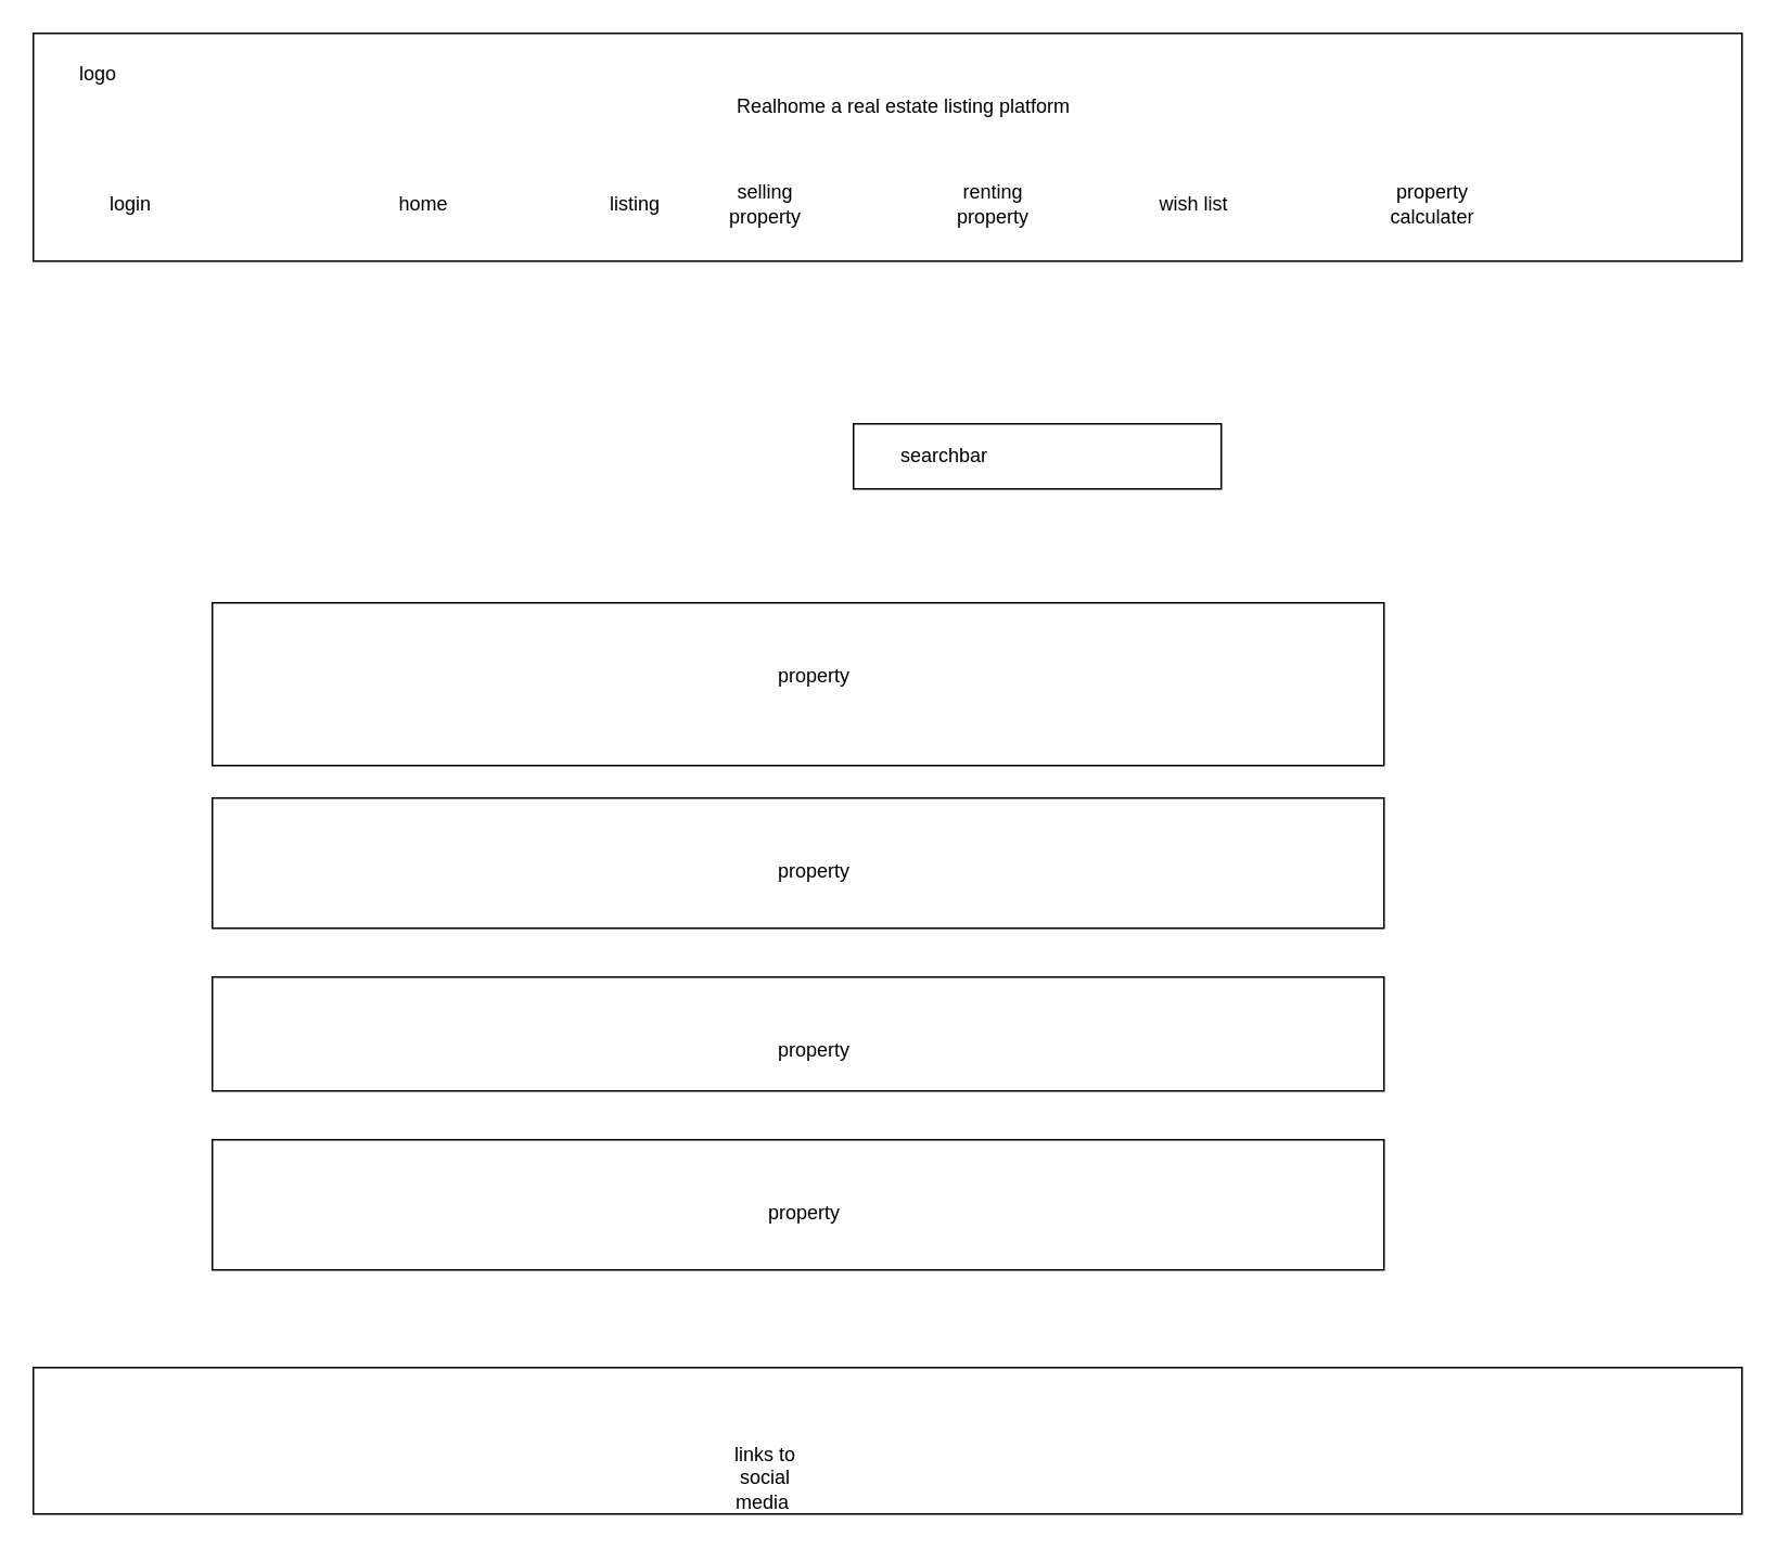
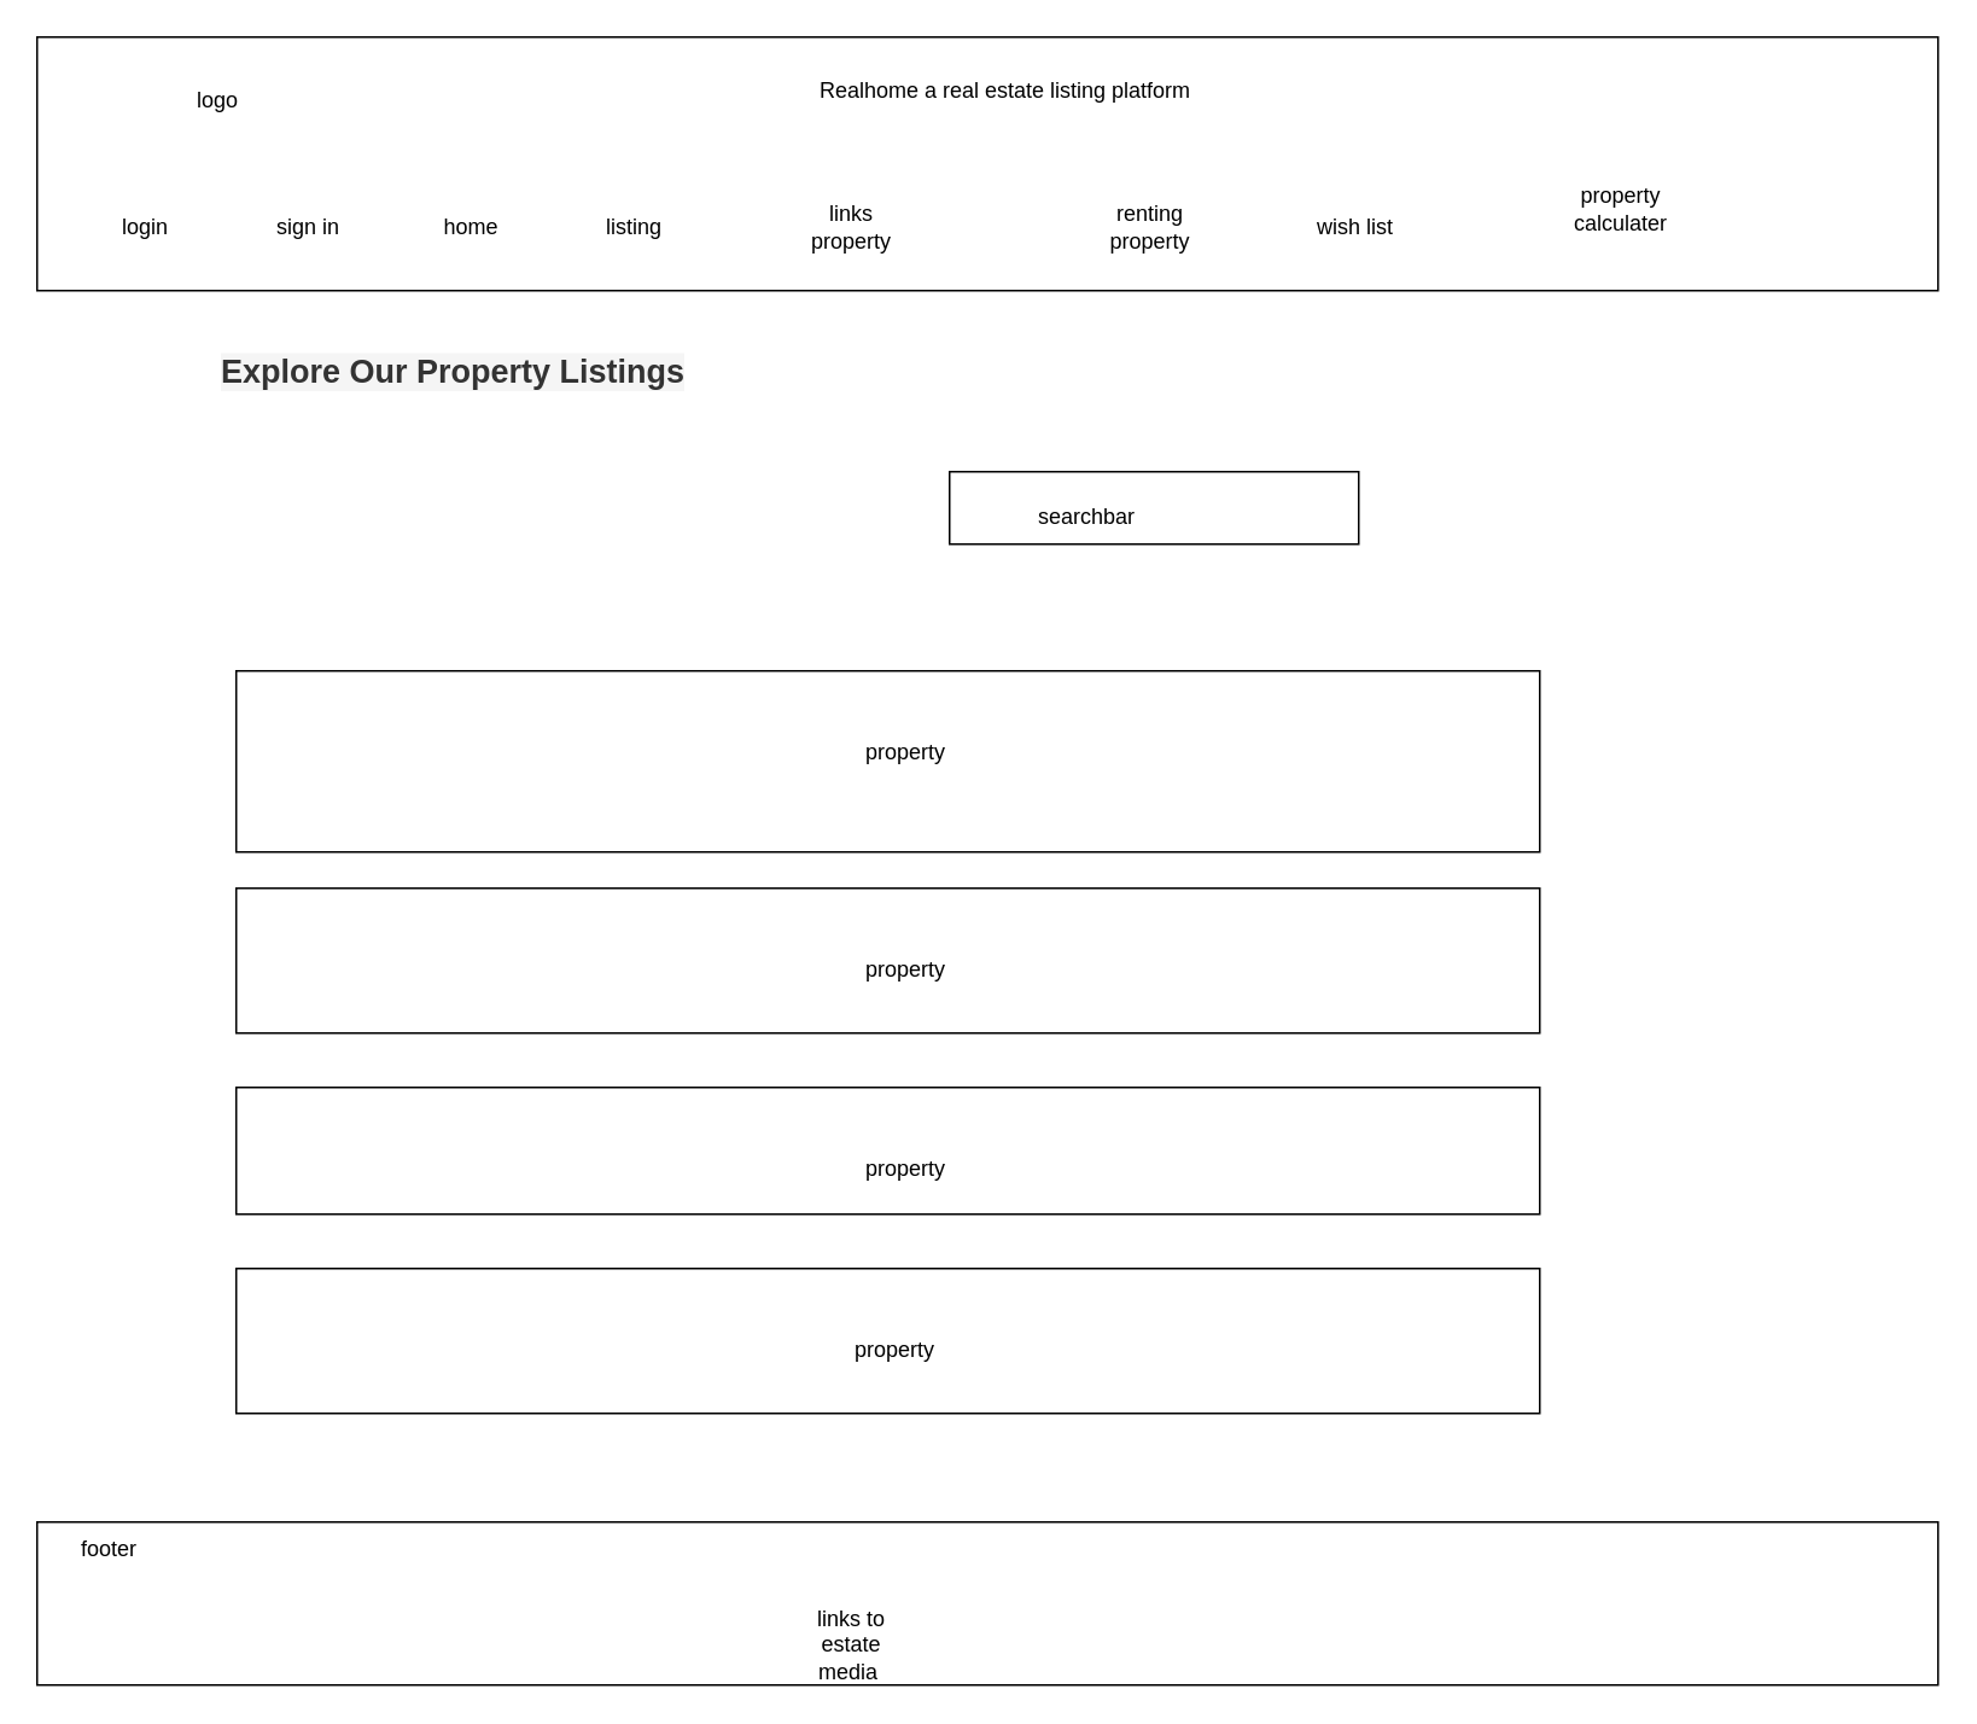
  <mxCell id="0" />
  <mxCell id="1" parent="0" />
  <mxCell id="2" value="" style="rounded=0;whiteSpace=wrap;html=1;" parent="1" vertex="1"><mxGeometry x="20" y="20" width="1050" height="140" as="geometry" /></mxCell>
- <mxCell id="3" value="logo" style="text;html=1;align=center;verticalAlign=middle;whiteSpace=wrap;rounded=0;" parent="1" vertex="1"><mxGeometry x="30" y="30" width="60" height="30" as="geometry" /></mxCell>
+ <mxCell id="3" value="logo" style="text;html=1;align=center;verticalAlign=middle;whiteSpace=wrap;rounded=0;" parent="1" vertex="1"><mxGeometry x="90" y="40" width="60" height="30" as="geometry" /></mxCell>
  <mxCell id="4" value="login&lt;span style=&quot;color: rgba(0, 0, 0, 0); font-family: monospace; font-size: 0px; text-align: start; text-wrap: nowrap;&quot;&gt;%3CmxGraphModel%3E%3Croot%3E%3CmxCell%20id%3D%220%22%2F%3E%3CmxCell%20id%3D%221%22%20parent%3D%220%22%2F%3E%3CmxCell%20id%3D%222%22%20value%3D%22logo%22%20style%3D%22text%3Bhtml%3D1%3Balign%3Dcenter%3BverticalAlign%3Dmiddle%3BwhiteSpace%3Dwrap%3Brounded%3D0%3B%22%20vertex%3D%221%22%20parent%3D%221%22%3E%3CmxGeometry%20x%3D%22100%22%20y%3D%2250%22%20width%3D%2260%22%20height%3D%2230%22%20as%3D%22geometry%22%2F%3E%3C%2FmxCell%3E%3C%2Froot%3E%3C%2FmxGraphModel%3E&lt;/span&gt;&lt;span style=&quot;color: rgba(0, 0, 0, 0); font-family: monospace; font-size: 0px; text-align: start; text-wrap: nowrap;&quot;&gt;%3CmxGraphModel%3E%3Croot%3E%3CmxCell%20id%3D%220%22%2F%3E%3CmxCell%20id%3D%221%22%20parent%3D%220%22%2F%3E%3CmxCell%20id%3D%222%22%20value%3D%22logo%22%20style%3D%22text%3Bhtml%3D1%3Balign%3Dcenter%3BverticalAlign%3Dmiddle%3BwhiteSpace%3Dwrap%3Brounded%3D0%3B%22%20vertex%3D%221%22%20parent%3D%221%22%3E%3CmxGeometry%20x%3D%22100%22%20y%3D%2250%22%20width%3D%2260%22%20height%3D%2230%22%20as%3D%22geometry%22%2F%3E%3C%2FmxCell%3E%3C%2Froot%3E%3C%2FmxGraphModel%3E&lt;/span&gt;" style="text;html=1;align=center;verticalAlign=middle;whiteSpace=wrap;rounded=0;" parent="1" vertex="1"><mxGeometry x="50" y="110" width="60" height="30" as="geometry" /></mxCell>
+ <mxCell id="5" value="sign in" style="text;html=1;align=center;verticalAlign=middle;whiteSpace=wrap;rounded=0;" parent="1" vertex="1"><mxGeometry x="140" y="110" width="60" height="30" as="geometry" /></mxCell>
  <mxCell id="6" value="home" style="text;html=1;align=center;verticalAlign=middle;whiteSpace=wrap;rounded=0;" parent="1" vertex="1"><mxGeometry x="230" y="110" width="60" height="30" as="geometry" /></mxCell>
- <mxCell id="7" value="listing" style="text;html=1;align=center;verticalAlign=middle;whiteSpace=wrap;rounded=0;" parent="1" vertex="1"><mxGeometry x="360" y="110" width="60" height="30" as="geometry" /></mxCell>
- <mxCell id="8" value="selling property" style="text;html=1;align=center;verticalAlign=middle;whiteSpace=wrap;rounded=0;" parent="1" vertex="1"><mxGeometry x="440" y="110" width="60" height="30" as="geometry" /></mxCell>
- <mxCell id="9" value="renting property" style="text;html=1;align=center;verticalAlign=middle;whiteSpace=wrap;rounded=0;" parent="1" vertex="1"><mxGeometry x="580" y="110" width="60" height="30" as="geometry" /></mxCell>
- <mxCell id="10" value="wish list&amp;nbsp;" style="text;html=1;align=center;verticalAlign=middle;whiteSpace=wrap;rounded=0;" parent="1" vertex="1"><mxGeometry x="705" y="110" width="60" height="30" as="geometry" /></mxCell>
- <mxCell id="11" value="property calculater" style="text;html=1;align=center;verticalAlign=middle;whiteSpace=wrap;rounded=0;" parent="1" vertex="1"><mxGeometry x="850" y="110" width="60" height="30" as="geometry" /></mxCell>
- <mxCell id="12" value="Realhome a real estate listing platform" style="text;html=1;align=center;verticalAlign=middle;whiteSpace=wrap;rounded=0;" parent="1" vertex="1"><mxGeometry x="240" y="40" width="630" height="50" as="geometry" /></mxCell>
+ <mxCell id="7" value="listing" style="text;html=1;align=center;verticalAlign=middle;whiteSpace=wrap;rounded=0;" parent="1" vertex="1"><mxGeometry x="320" y="110" width="60" height="30" as="geometry" /></mxCell>
+ <mxCell id="8" value="links property" style="text;html=1;align=center;verticalAlign=middle;whiteSpace=wrap;rounded=0;" parent="1" vertex="1"><mxGeometry x="440" y="110" width="60" height="30" as="geometry" /></mxCell>
+ <mxCell id="9" value="renting property" style="text;html=1;align=center;verticalAlign=middle;whiteSpace=wrap;rounded=0;" parent="1" vertex="1"><mxGeometry x="605" y="110" width="60" height="30" as="geometry" /></mxCell>
+ <mxCell id="10" value="wish list&amp;nbsp;" style="text;html=1;align=center;verticalAlign=middle;whiteSpace=wrap;rounded=0;" parent="1" vertex="1"><mxGeometry x="720" y="110" width="60" height="30" as="geometry" /></mxCell>
+ <mxCell id="11" value="property calculater" style="text;html=1;align=center;verticalAlign=middle;whiteSpace=wrap;rounded=0;" parent="1" vertex="1"><mxGeometry x="865" y="100" width="60" height="30" as="geometry" /></mxCell>
+ <mxCell id="12" value="Realhome a real estate listing platform" style="text;html=1;align=center;verticalAlign=middle;whiteSpace=wrap;rounded=0;" parent="1" vertex="1"><mxGeometry x="240" y="25" width="630" height="50" as="geometry" /></mxCell>
  <mxCell id="13" value="" style="rounded=0;whiteSpace=wrap;html=1;" parent="1" vertex="1"><mxGeometry x="20" y="840" width="1050" height="90" as="geometry" /></mxCell>
- <mxCell id="15" value="links to social media&amp;nbsp;&lt;div&gt;&lt;br&gt;&lt;/div&gt;" style="text;html=1;align=center;verticalAlign=middle;whiteSpace=wrap;rounded=0;" parent="1" vertex="1"><mxGeometry x="440" y="900" width="60" height="30" as="geometry" /></mxCell>
+ <mxCell id="14" value="footer" style="text;html=1;align=center;verticalAlign=middle;whiteSpace=wrap;rounded=0;" parent="1" vertex="1"><mxGeometry x="30" y="840" width="60" height="30" as="geometry" /></mxCell>
+ <mxCell id="15" value="links to estate media&amp;nbsp;&lt;div&gt;&lt;br&gt;&lt;/div&gt;" style="text;html=1;align=center;verticalAlign=middle;whiteSpace=wrap;rounded=0;" parent="1" vertex="1"><mxGeometry x="440" y="900" width="60" height="30" as="geometry" /></mxCell>
  <mxCell id="16" value="" style="rounded=0;whiteSpace=wrap;html=1;" parent="1" vertex="1"><mxGeometry x="130" y="370" width="720" height="100" as="geometry" /></mxCell>
  <mxCell id="17" value="property" style="text;html=1;align=center;verticalAlign=middle;whiteSpace=wrap;rounded=0;" parent="1" vertex="1"><mxGeometry x="470" y="400" width="60" height="30" as="geometry" /></mxCell>
  <mxCell id="18" value="" style="rounded=0;whiteSpace=wrap;html=1;" parent="1" vertex="1"><mxGeometry x="130" y="490" width="720" height="80" as="geometry" /></mxCell>
  <mxCell id="19" value="property" style="text;html=1;align=center;verticalAlign=middle;whiteSpace=wrap;rounded=0;" parent="1" vertex="1"><mxGeometry x="470" y="520" width="60" height="30" as="geometry" /></mxCell>
  <mxCell id="20" value="" style="rounded=0;whiteSpace=wrap;html=1;" parent="1" vertex="1"><mxGeometry x="130" y="700" width="720" height="80" as="geometry" /></mxCell>
  <mxCell id="21" value="property" style="text;html=1;align=center;verticalAlign=middle;whiteSpace=wrap;rounded=0;" parent="1" vertex="1"><mxGeometry x="464" y="730" width="60" height="30" as="geometry" /></mxCell>
  <mxCell id="22" value="" style="rounded=0;whiteSpace=wrap;html=1;" parent="1" vertex="1"><mxGeometry x="130" y="600" width="720" height="70" as="geometry" /></mxCell>
  <mxCell id="23" value="property" style="text;html=1;align=center;verticalAlign=middle;whiteSpace=wrap;rounded=0;" parent="1" vertex="1"><mxGeometry x="470" y="630" width="60" height="30" as="geometry" /></mxCell>
  <mxCell id="24" value="" style="rounded=0;whiteSpace=wrap;html=1;" parent="1" vertex="1"><mxGeometry x="524" y="260" width="226" height="40" as="geometry" /></mxCell>
- <mxCell id="25" value="searchbar" style="text;html=1;align=center;verticalAlign=middle;whiteSpace=wrap;rounded=0;" parent="1" vertex="1"><mxGeometry x="550" y="265" width="60" height="30" as="geometry" /></mxCell>
+ <mxCell id="25" value="searchbar" style="text;html=1;align=center;verticalAlign=middle;whiteSpace=wrap;rounded=0;" parent="1" vertex="1"><mxGeometry x="570" y="270" width="60" height="30" as="geometry" /></mxCell>
+ <mxCell id="26" value="&lt;h2 style=&quot;margin: 0px; padding: 0px; box-sizing: border-box; color: rgb(51, 51, 51); font-family: Arial, sans-serif; text-align: start; background-color: rgb(245, 245, 245);&quot;&gt;Explore Our Property Listings&lt;/h2&gt;" style="text;html=1;align=center;verticalAlign=middle;whiteSpace=wrap;rounded=0;" parent="1" vertex="1"><mxGeometry x="120" y="180" width="260" height="50" as="geometry" /></mxCell>
